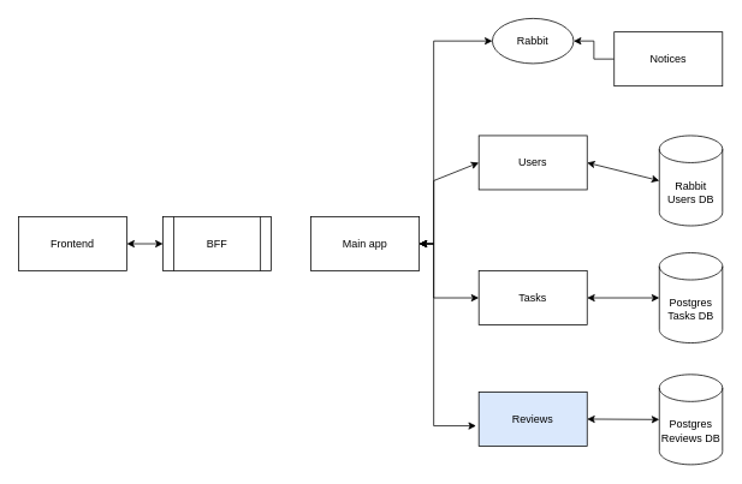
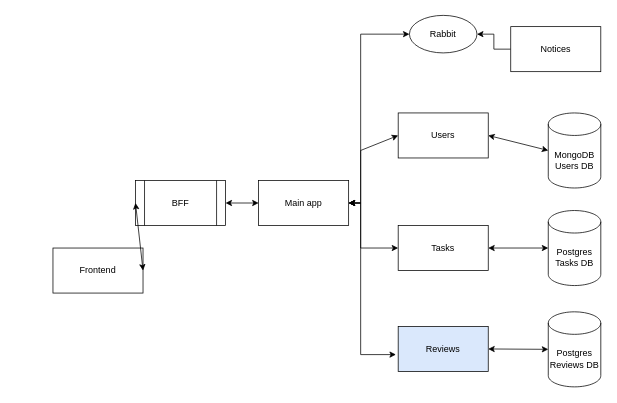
  <mxCell id="0" />
  <mxCell id="1" parent="0" />
  <mxCell id="2" value="Users" style="rounded=0;whiteSpace=wrap;html=1;" vertex="1" parent="1"><mxGeometry x="530" y="150" width="120" height="60" as="geometry" /></mxCell>
- <mxCell id="3" value="Rabbit&lt;br&gt;Users DB" style="shape=cylinder3;whiteSpace=wrap;html=1;boundedLbl=1;backgroundOutline=1;size=15;" vertex="1" parent="1"><mxGeometry x="730" y="150" width="70" height="100" as="geometry" /></mxCell>
+ <mxCell id="3" value="MongoDB&lt;br&gt;Users DB" style="shape=cylinder3;whiteSpace=wrap;html=1;boundedLbl=1;backgroundOutline=1;size=15;" vertex="1" parent="1"><mxGeometry x="730" y="150" width="70" height="100" as="geometry" /></mxCell>
  <mxCell id="4" value="" style="endArrow=classic;startArrow=classic;html=1;rounded=0;entryX=0;entryY=0.5;entryDx=0;entryDy=0;entryPerimeter=0;exitX=1;exitY=0.5;exitDx=0;exitDy=0;" edge="1" parent="1" source="2" target="3"><mxGeometry width="50" height="50" relative="1" as="geometry"><mxPoint x="400" y="310" as="sourcePoint" /><mxPoint x="450" y="260" as="targetPoint" /></mxGeometry></mxCell>
  <mxCell id="5" value="Tasks" style="rounded=0;whiteSpace=wrap;html=1;" vertex="1" parent="1"><mxGeometry x="530" y="300" width="120" height="60" as="geometry" /></mxCell>
  <mxCell id="6" value="Postgres&lt;br&gt;Tasks DB" style="shape=cylinder3;whiteSpace=wrap;html=1;boundedLbl=1;backgroundOutline=1;size=15;" vertex="1" parent="1"><mxGeometry x="730" y="280" width="70" height="100" as="geometry" /></mxCell>
  <mxCell id="7" value="" style="endArrow=classic;startArrow=classic;html=1;rounded=0;entryX=0;entryY=0.5;entryDx=0;entryDy=0;entryPerimeter=0;exitX=1;exitY=0.5;exitDx=0;exitDy=0;" edge="1" parent="1" source="5" target="6"><mxGeometry width="50" height="50" relative="1" as="geometry"><mxPoint x="400" y="420" as="sourcePoint" /><mxPoint x="450" y="370" as="targetPoint" /></mxGeometry></mxCell>
  <mxCell id="8" value="BFF" style="shape=process;whiteSpace=wrap;html=1;backgroundOutline=1;" vertex="1" parent="1"><mxGeometry x="180" y="240" width="120" height="60" as="geometry" /></mxCell>
- <mxCell id="9" value="Frontend" style="rounded=0;whiteSpace=wrap;html=1;" vertex="1" parent="1"><mxGeometry x="20" y="240" width="120" height="60" as="geometry" /></mxCell>
+ <mxCell id="9" value="Frontend" style="rounded=0;whiteSpace=wrap;html=1;" vertex="1" parent="1"><mxGeometry x="70" y="330" width="120" height="60" as="geometry" /></mxCell>
  <mxCell id="10" value="Main app" style="rounded=0;whiteSpace=wrap;html=1;" vertex="1" parent="1"><mxGeometry x="344" y="240" width="120" height="60" as="geometry" /></mxCell>
  <mxCell id="11" value="" style="edgeStyle=orthogonalEdgeStyle;rounded=0;orthogonalLoop=1;jettySize=auto;html=1;" edge="1" parent="1" source="12" target="13"><mxGeometry relative="1" as="geometry" /></mxCell>
  <mxCell id="12" value="Notices" style="rounded=0;whiteSpace=wrap;html=1;" vertex="1" parent="1"><mxGeometry x="680" y="35" width="120" height="60" as="geometry" /></mxCell>
  <mxCell id="13" value="&lt;div&gt;Rabbit&lt;/div&gt;" style="ellipse;whiteSpace=wrap;html=1;" vertex="1" parent="1"><mxGeometry x="545" y="20" width="90" height="50" as="geometry" /></mxCell>
  <mxCell id="14" value="Reviews" style="rounded=0;whiteSpace=wrap;html=1;fillColor=#dae8fc;" vertex="1" parent="1"><mxGeometry x="530" y="434.5" width="120" height="60" as="geometry" /></mxCell>
  <mxCell id="15" value="Postgres&lt;br&gt;Reviews DB" style="shape=cylinder3;whiteSpace=wrap;html=1;boundedLbl=1;backgroundOutline=1;size=15;" vertex="1" parent="1"><mxGeometry x="730" y="415" width="70" height="100" as="geometry" /></mxCell>
  <mxCell id="16" value="" style="endArrow=classic;startArrow=classic;html=1;rounded=0;exitX=1;exitY=0.5;exitDx=0;exitDy=0;entryX=0;entryY=0.5;entryDx=0;entryDy=0;entryPerimeter=0;" edge="1" parent="1" source="14" target="15"><mxGeometry width="50" height="50" relative="1" as="geometry"><mxPoint x="400" y="420" as="sourcePoint" /><mxPoint x="450" y="370" as="targetPoint" /><Array as="points" /></mxGeometry></mxCell>
  <mxCell id="17" value="" style="endArrow=classic;startArrow=classic;html=1;rounded=0;entryX=1;entryY=0.5;entryDx=0;entryDy=0;exitX=-0.025;exitY=0.625;exitDx=0;exitDy=0;exitPerimeter=0;" edge="1" parent="1" source="14" target="10"><mxGeometry width="50" height="50" relative="1" as="geometry"><mxPoint x="410" y="400" as="sourcePoint" /><mxPoint x="460" y="350" as="targetPoint" /><Array as="points"><mxPoint x="480" y="472" /><mxPoint x="480" y="270" /></Array></mxGeometry></mxCell>
  <mxCell id="18" value="" style="endArrow=classic;startArrow=classic;html=1;rounded=0;entryX=1;entryY=0.5;entryDx=0;entryDy=0;exitX=0;exitY=0.5;exitDx=0;exitDy=0;" edge="1" parent="1" source="5"><mxGeometry width="50" height="50" relative="1" as="geometry"><mxPoint x="507" y="582" as="sourcePoint" /><mxPoint x="464" y="270" as="targetPoint" /><Array as="points"><mxPoint x="480" y="330" /><mxPoint x="480" y="270" /></Array></mxGeometry></mxCell>
  <mxCell id="19" value="" style="endArrow=classic;startArrow=classic;html=1;rounded=0;entryX=1;entryY=0.5;entryDx=0;entryDy=0;exitX=0;exitY=0.5;exitDx=0;exitDy=0;" edge="1" parent="1" source="2" target="10"><mxGeometry width="50" height="50" relative="1" as="geometry"><mxPoint x="480" y="200" as="sourcePoint" /><mxPoint x="390" y="60" as="targetPoint" /><Array as="points"><mxPoint x="480" y="200" /><mxPoint x="480" y="270" /></Array></mxGeometry></mxCell>
  <mxCell id="20" value="" style="endArrow=classic;startArrow=classic;html=1;rounded=0;entryX=1;entryY=0.5;entryDx=0;entryDy=0;exitX=0;exitY=0.5;exitDx=0;exitDy=0;" edge="1" parent="1" source="13" target="10"><mxGeometry width="50" height="50" relative="1" as="geometry"><mxPoint x="516" y="40" as="sourcePoint" /><mxPoint x="470" y="110" as="targetPoint" /><Array as="points"><mxPoint x="480" y="45" /><mxPoint x="480" y="270" /></Array></mxGeometry></mxCell>
+ <mxCell id="21" value="" style="endArrow=classic;startArrow=classic;html=1;rounded=0;entryX=0;entryY=0.5;entryDx=0;entryDy=0;exitX=1;exitY=0.5;exitDx=0;exitDy=0;" edge="1" parent="1" source="8" target="10"><mxGeometry width="50" height="50" relative="1" as="geometry"><mxPoint x="410" y="400" as="sourcePoint" /><mxPoint x="460" y="350" as="targetPoint" /></mxGeometry></mxCell>
  <mxCell id="22" value="" style="endArrow=classic;startArrow=classic;html=1;rounded=0;exitX=1;exitY=0.5;exitDx=0;exitDy=0;entryX=0;entryY=0.5;entryDx=0;entryDy=0;" edge="1" parent="1" source="9" target="8"><mxGeometry width="50" height="50" relative="1" as="geometry"><mxPoint x="310" y="280" as="sourcePoint" /><mxPoint x="170" y="270" as="targetPoint" /><Array as="points" /></mxGeometry></mxCell>
